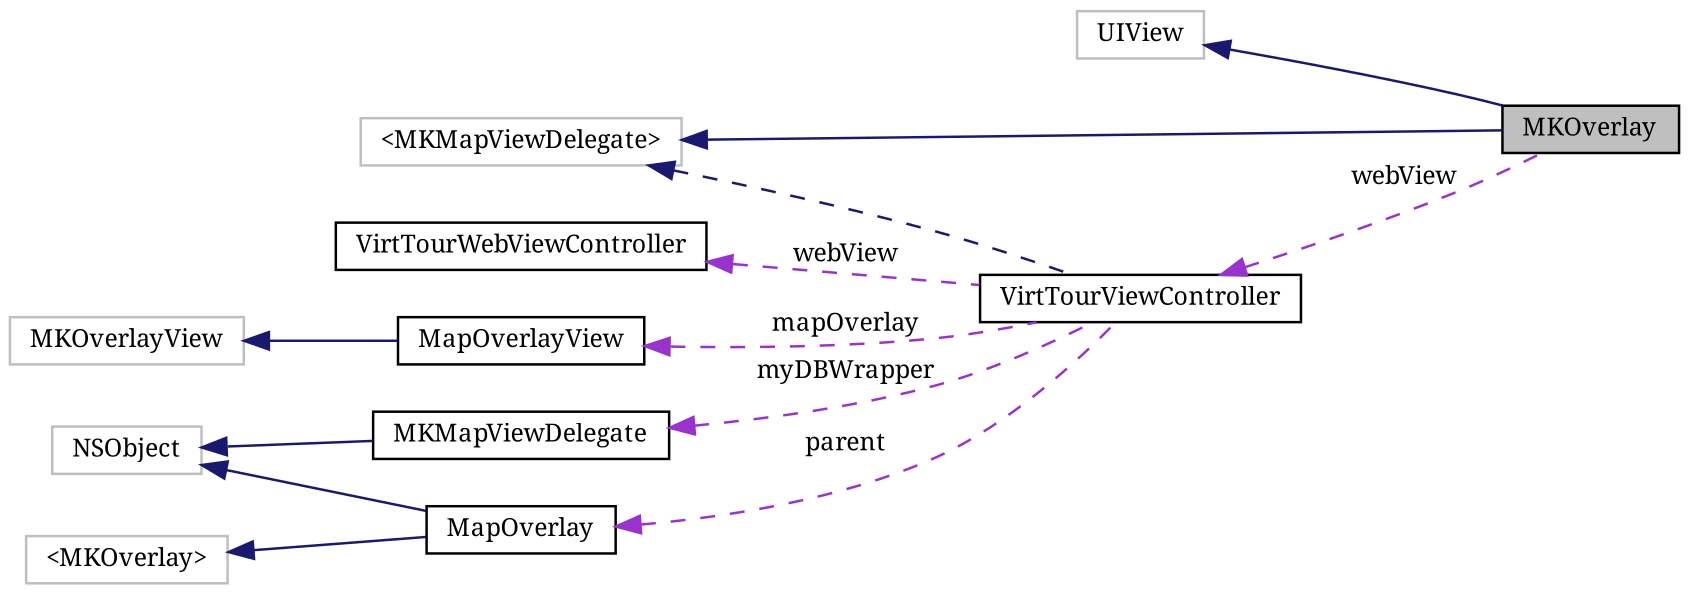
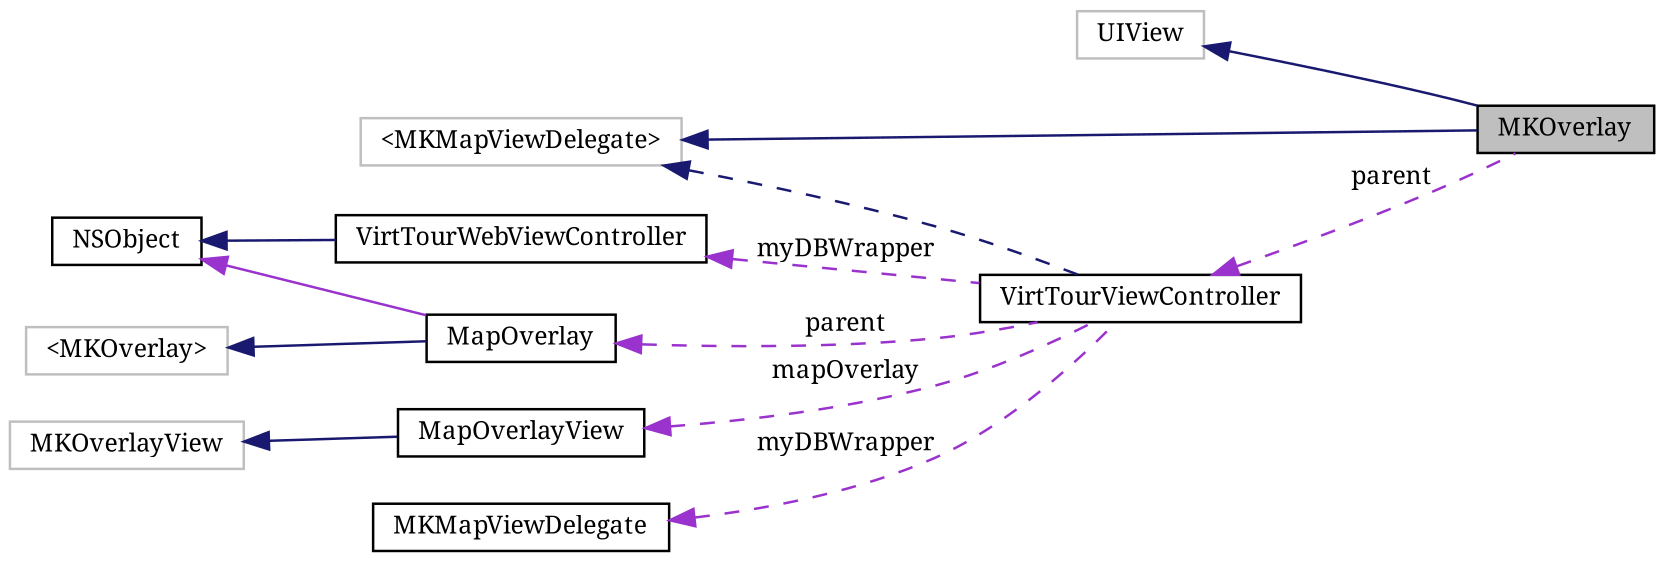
  digraph {
    fontname="Noto Serif"
    rankdir=LR
    node [color=black fillcolor=white fontname="Noto Serif" fontsize=10 shape=record style=filled]
    edge [color=midnightblue dir=back fontname="Noto Serif" fontsize=10 labelfontname=Helvetica labelfontsize=10 style=solid]
    n1 [fillcolor=grey75 fontcolor=black height=0.2 label=MKOverlay width=0.4]
    n2 [color=grey75 height=0.2 label=UIView width=0.4]
    n3 [color=grey75 height=0.2 label="\<MKMapViewDelegate\>" width=0.4]
    n4 [height=0.2 label=VirtTourViewController width=0.4]
    n5 [height=0.2 label=VirtTourWebViewController width=0.4]
    n6 [height=0.2 label=MapOverlayView width=0.4]
    n7 [color=grey75 height=0.2 label=MKOverlayView width=0.4]
    n8 [height=0.2 label=MapOverlay width=0.4]
-   n9 [color=grey75 height=0.2 label=NSObject width=0.4]
+   n9 [height=0.2 label=NSObject width=0.4]
    n10 [height=0.2 label=MKMapViewDelegate width=0.4]
    n11 [color=grey75 height=0.2 label="\<MKOverlay\>" width=0.4]
    n2 -> n1
    n3 -> n1
    n3 -> n4 [style=dashed]
-   n4 -> n1 [color=darkorchid3 label=" webView" style=dashed]
-   n5 -> n4 [color=darkorchid3 label=" webView" style=dashed]
+   n4 -> n1 [color=darkorchid3 label=" parent" style=dashed]
+   n5 -> n4 [color=darkorchid3 label=" myDBWrapper" style=dashed]
    n6 -> n4 [color=darkorchid3 label=" mapOverlay" style=dashed]
    n7 -> n6
    n8 -> n4 [color=darkorchid3 label=" parent" style=dashed]
-   n9 -> n8
-   n9 -> n10
+   n9 -> n8 [color=darkorchid3]
+   n9 -> n5
    n10 -> n4 [color=darkorchid3 label=" myDBWrapper" style=dashed]
    n11 -> n8
  }
